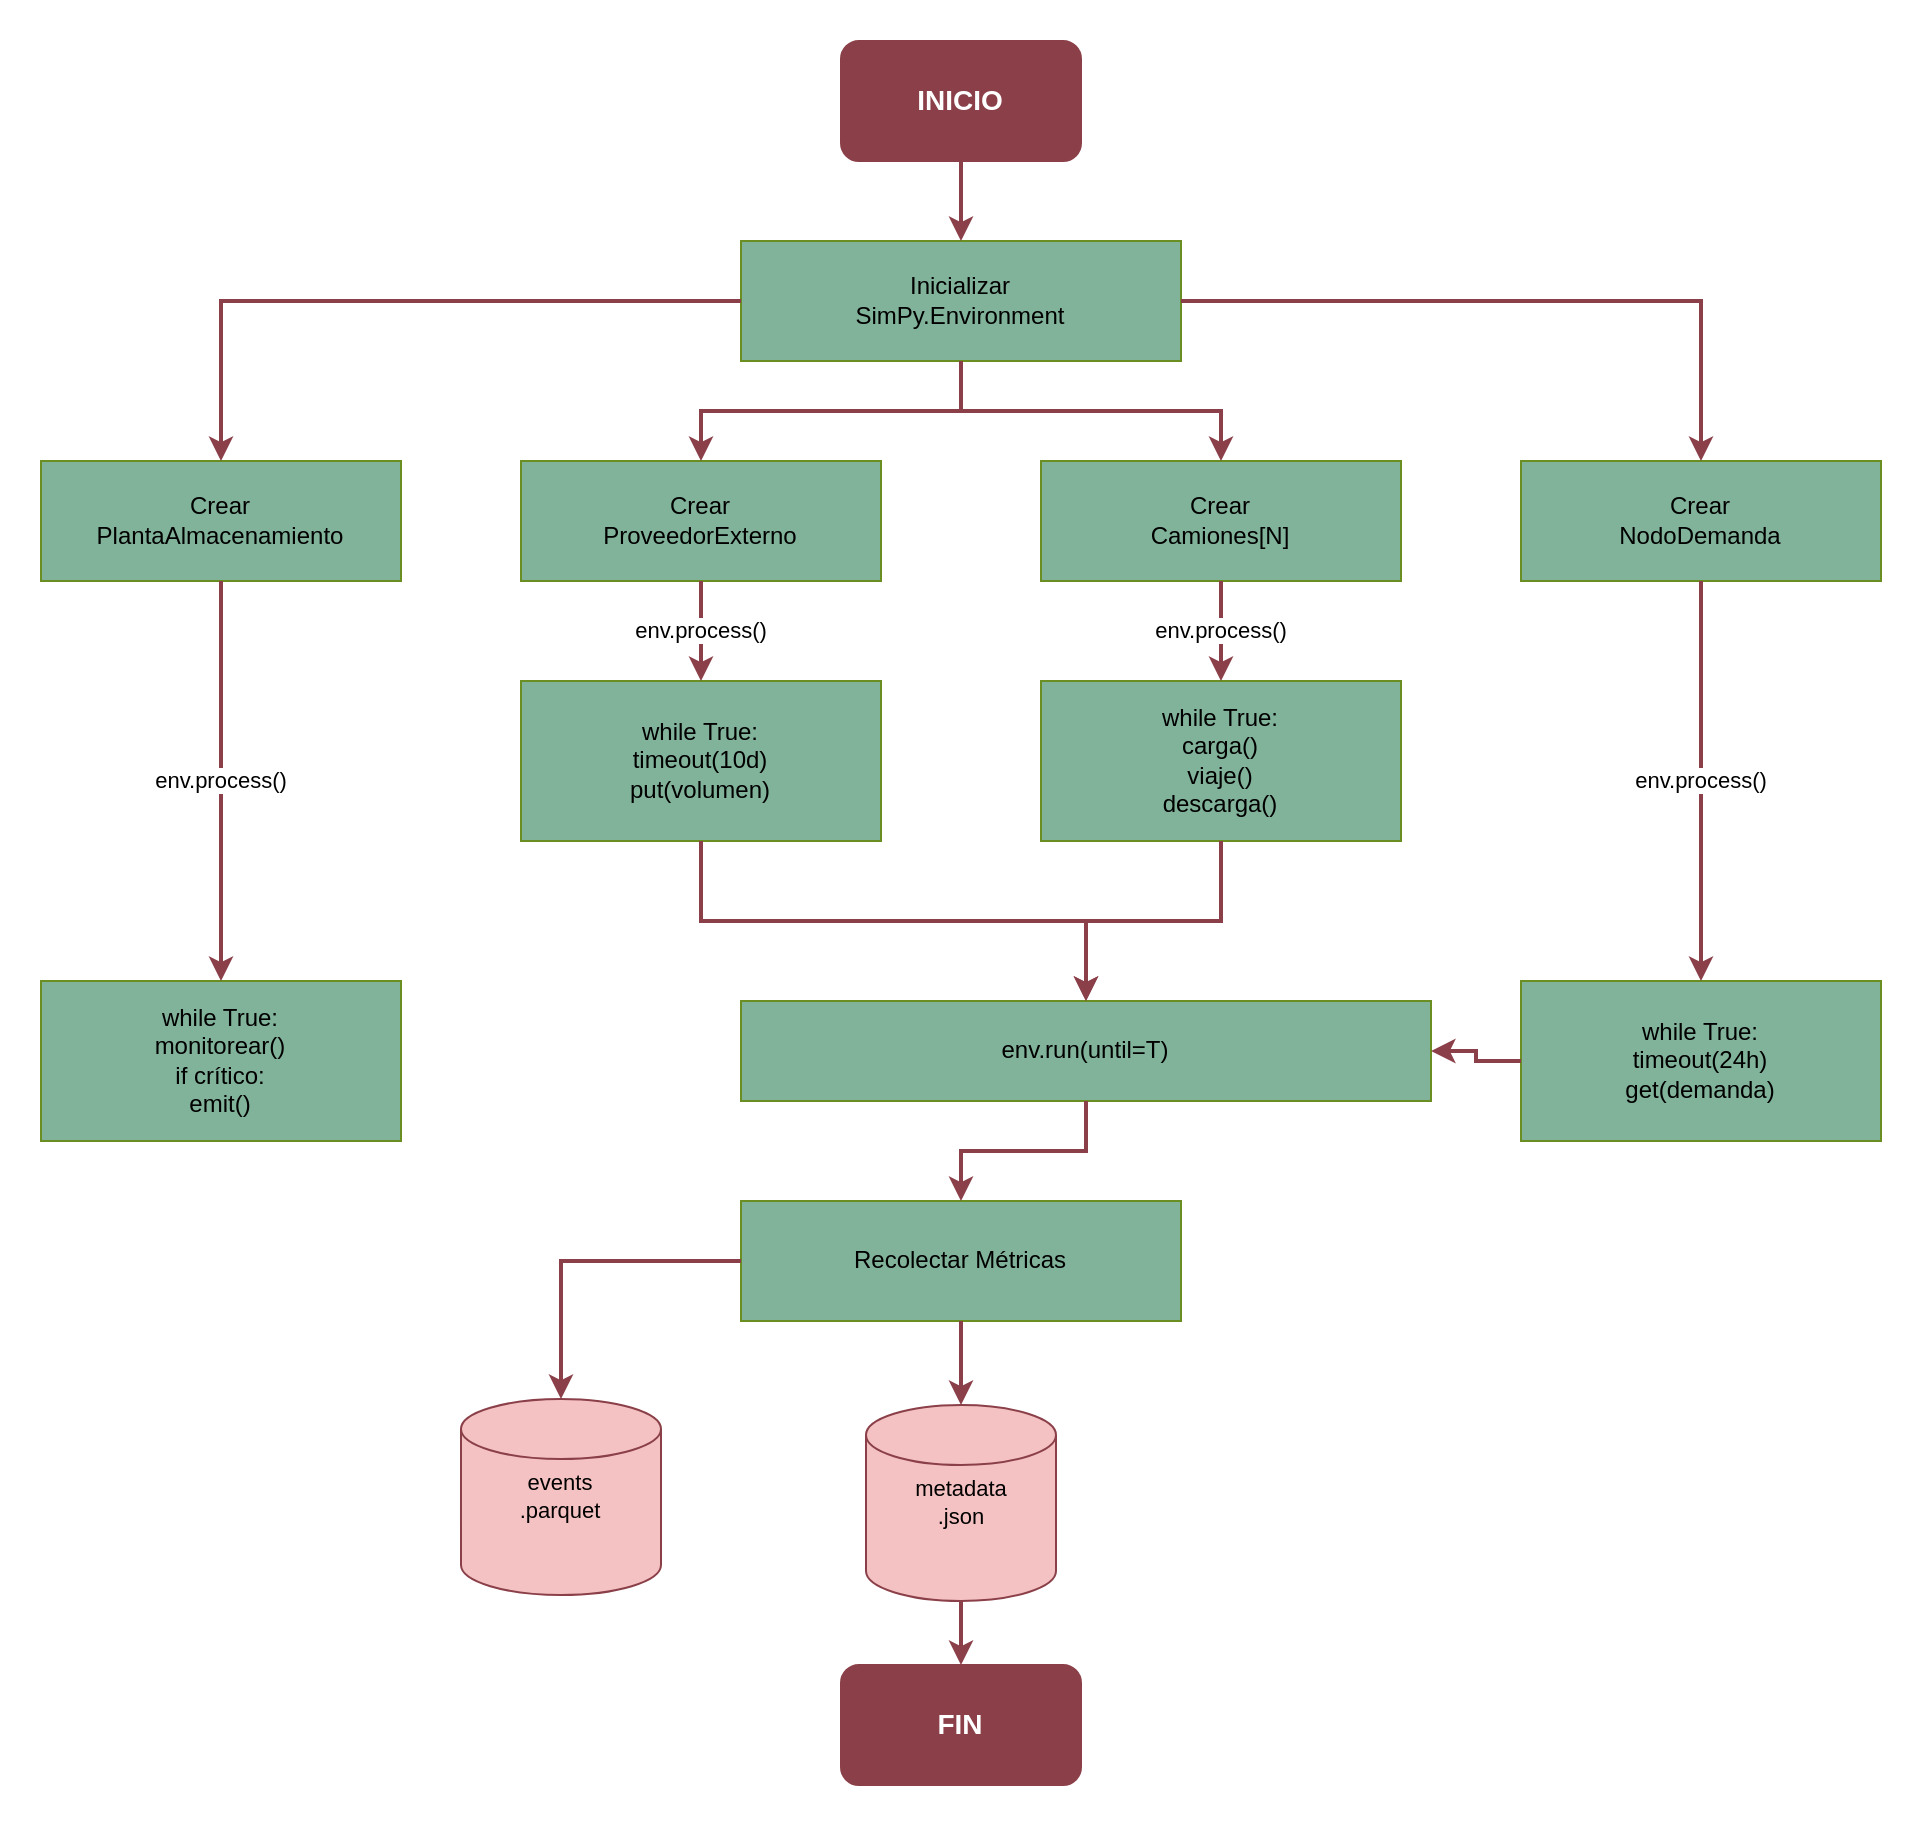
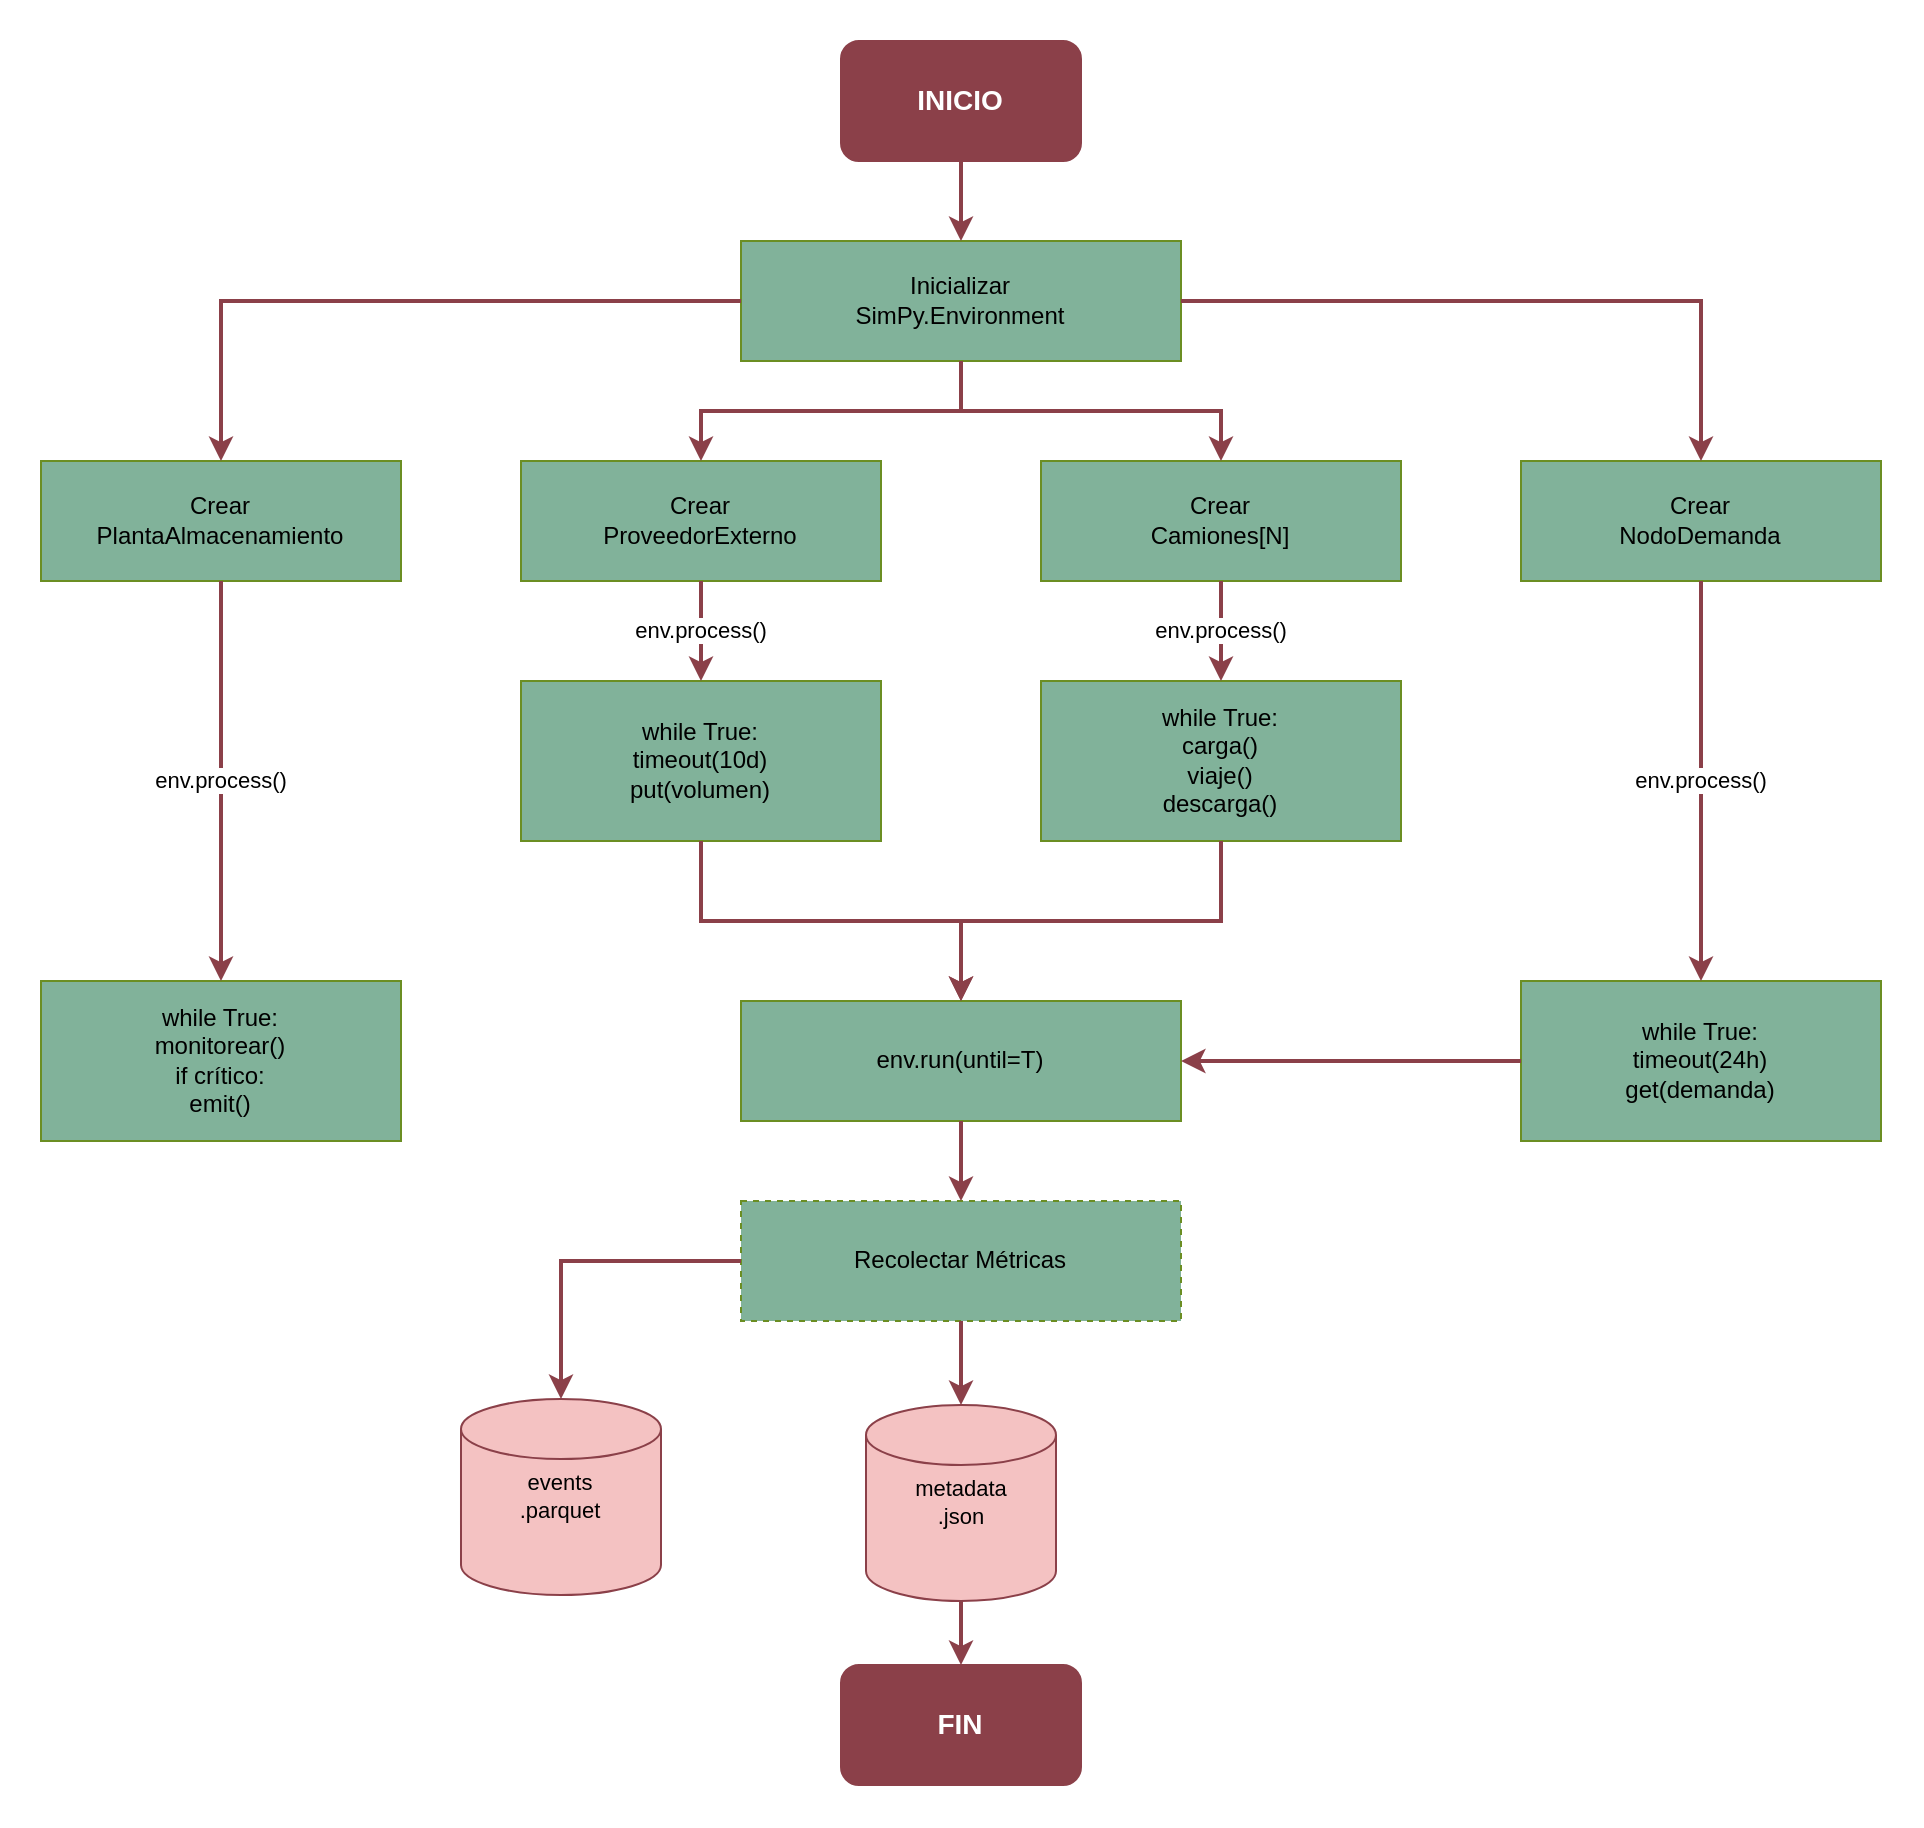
  <mxCell id="0" />
  <mxCell id="1" parent="0" />
  <mxCell id="2" value="INICIO" style="rounded=1;whiteSpace=wrap;html=1;fillColor=#8B4049;strokeColor=#8B4049;fontColor=#ffffff;fontSize=14;fontStyle=1" parent="1" vertex="1"><mxGeometry x="420" y="20" width="120" height="60" as="geometry" /></mxCell>
  <mxCell id="3" value="Inicializar&#10;SimPy.Environment" style="whiteSpace=wrap;html=1;fillColor=#81B29A;strokeColor=#6B8E23;fontSize=12" parent="1" vertex="1"><mxGeometry x="370" y="120" width="220" height="60" as="geometry" /></mxCell>
  <mxCell id="4" value="Crear&#10;PlantaAlmacenamiento" style="whiteSpace=wrap;html=1;fillColor=#81B29A;strokeColor=#6B8E23;fontSize=12" parent="1" vertex="1"><mxGeometry x="20" y="230" width="180" height="60" as="geometry" /></mxCell>
  <mxCell id="5" value="Crear&#10;ProveedorExterno" style="whiteSpace=wrap;html=1;fillColor=#81B29A;strokeColor=#6B8E23;fontSize=12" parent="1" vertex="1"><mxGeometry x="260" y="230" width="180" height="60" as="geometry" /></mxCell>
  <mxCell id="6" value="Crear&#10;Camiones[N]" style="whiteSpace=wrap;html=1;fillColor=#81B29A;strokeColor=#6B8E23;fontSize=12" parent="1" vertex="1"><mxGeometry x="520" y="230" width="180" height="60" as="geometry" /></mxCell>
  <mxCell id="7" value="Crear&#10;NodoDemanda" style="whiteSpace=wrap;html=1;fillColor=#81B29A;strokeColor=#6B8E23;fontSize=12" parent="1" vertex="1"><mxGeometry x="760" y="230" width="180" height="60" as="geometry" /></mxCell>
  <mxCell id="8" value="while True:&#10;  monitorear()&#10;  if crítico:&#10;    emit()" style="whiteSpace=wrap;html=1;fillColor=#81B29A;strokeColor=#6B8E23;fontSize=12" parent="1" vertex="1"><mxGeometry x="20" y="490" width="180" height="80" as="geometry" /></mxCell>
  <mxCell id="9" value="while True:&#10;  timeout(10d)&#10;  put(volumen)" style="whiteSpace=wrap;html=1;fillColor=#81B29A;strokeColor=#6B8E23;fontSize=12" parent="1" vertex="1"><mxGeometry x="260" y="340" width="180" height="80" as="geometry" /></mxCell>
  <mxCell id="10" value="while True:&#10;  carga()&#10;  viaje()&#10;  descarga()" style="whiteSpace=wrap;html=1;fillColor=#81B29A;strokeColor=#6B8E23;fontSize=12" parent="1" vertex="1"><mxGeometry x="520" y="340" width="180" height="80" as="geometry" /></mxCell>
  <mxCell id="11" value="while True:&#10;  timeout(24h)&#10;  get(demanda)" style="whiteSpace=wrap;html=1;fillColor=#81B29A;strokeColor=#6B8E23;fontSize=12" parent="1" vertex="1"><mxGeometry x="760" y="490" width="180" height="80" as="geometry" /></mxCell>
- <mxCell id="12" value="env.run(until=T)" style="whiteSpace=wrap;html=1;fillColor=#81B29A;strokeColor=#6B8E23;fontSize=12" parent="1" vertex="1"><mxGeometry x="370" y="500" width="345" height="50" as="geometry" /></mxCell>
- <mxCell id="13" value="Recolectar Métricas" style="whiteSpace=wrap;html=1;fillColor=#81B29A;strokeColor=#6B8E23;fontSize=12" parent="1" vertex="1"><mxGeometry x="370" y="600" width="220" height="60" as="geometry" /></mxCell>
+ <mxCell id="12" value="env.run(until=T)" style="whiteSpace=wrap;html=1;fillColor=#81B29A;strokeColor=#6B8E23;fontSize=12" parent="1" vertex="1"><mxGeometry x="370" y="500" width="220" height="60" as="geometry" /></mxCell>
+ <mxCell id="13" value="Recolectar Métricas" style="whiteSpace=wrap;html=1;fillColor=#81B29A;strokeColor=#6B8E23;fontSize=12;dashed=1;" parent="1" vertex="1"><mxGeometry x="370" y="600" width="220" height="60" as="geometry" /></mxCell>
  <mxCell id="14" value="events&#10;.parquet" style="shape=cylinder3;whiteSpace=wrap;html=1;fillColor=#F4C2C2;strokeColor=#8B4049;fontSize=11" parent="1" vertex="1"><mxGeometry x="230" y="699" width="100" height="98" as="geometry" /></mxCell>
  <mxCell id="15" value="metadata&#10;.json" style="shape=cylinder3;whiteSpace=wrap;html=1;fillColor=#F4C2C2;strokeColor=#8B4049;fontSize=11" parent="1" vertex="1"><mxGeometry x="432.5" y="702" width="95" height="98" as="geometry" /></mxCell>
  <mxCell id="16" value="FIN" style="rounded=1;whiteSpace=wrap;html=1;fillColor=#8B4049;strokeColor=#8B4049;fontColor=#ffffff;fontSize=14;fontStyle=1" parent="1" vertex="1"><mxGeometry x="420" y="832" width="120" height="60" as="geometry" /></mxCell>
  <mxCell id="17" value="" style="edgeStyle=orthogonalEdgeStyle;rounded=0;orthogonalLoop=1;jettySize=auto;html=1;strokeColor=#8B4049;strokeWidth=2;" parent="1" source="2" target="3" edge="1"><mxGeometry relative="1" as="geometry" /></mxCell>
  <mxCell id="18" value="" style="edgeStyle=orthogonalEdgeStyle;rounded=0;orthogonalLoop=1;jettySize=auto;html=1;strokeColor=#8B4049;strokeWidth=2;" parent="1" source="3" target="4" edge="1"><mxGeometry relative="1" as="geometry" /></mxCell>
  <mxCell id="19" value="" style="edgeStyle=orthogonalEdgeStyle;rounded=0;orthogonalLoop=1;jettySize=auto;html=1;strokeColor=#8B4049;strokeWidth=2;" parent="1" source="3" target="5" edge="1"><mxGeometry relative="1" as="geometry" /></mxCell>
  <mxCell id="20" value="" style="edgeStyle=orthogonalEdgeStyle;rounded=0;orthogonalLoop=1;jettySize=auto;html=1;strokeColor=#8B4049;strokeWidth=2;" parent="1" source="3" target="6" edge="1"><mxGeometry relative="1" as="geometry" /></mxCell>
  <mxCell id="21" value="" style="edgeStyle=orthogonalEdgeStyle;rounded=0;orthogonalLoop=1;jettySize=auto;html=1;strokeColor=#8B4049;strokeWidth=2;" parent="1" source="3" target="7" edge="1"><mxGeometry relative="1" as="geometry" /></mxCell>
  <mxCell id="22" value="env.process()" style="edgeStyle=orthogonalEdgeStyle;rounded=0;orthogonalLoop=1;jettySize=auto;html=1;strokeColor=#8B4049;strokeWidth=2;" parent="1" source="4" target="8" edge="1"><mxGeometry relative="1" as="geometry" /></mxCell>
  <mxCell id="23" value="env.process()" style="edgeStyle=orthogonalEdgeStyle;rounded=0;orthogonalLoop=1;jettySize=auto;html=1;strokeColor=#8B4049;strokeWidth=2;" parent="1" source="5" target="9" edge="1"><mxGeometry relative="1" as="geometry" /></mxCell>
  <mxCell id="24" value="env.process()" style="edgeStyle=orthogonalEdgeStyle;rounded=0;orthogonalLoop=1;jettySize=auto;html=1;strokeColor=#8B4049;strokeWidth=2;" parent="1" source="6" target="10" edge="1"><mxGeometry relative="1" as="geometry" /></mxCell>
  <mxCell id="25" value="env.process()" style="edgeStyle=orthogonalEdgeStyle;rounded=0;orthogonalLoop=1;jettySize=auto;html=1;strokeColor=#8B4049;strokeWidth=2;" parent="1" source="7" target="11" edge="1"><mxGeometry relative="1" as="geometry" /></mxCell>
  <mxCell id="26" value="" style="edgeStyle=orthogonalEdgeStyle;rounded=0;orthogonalLoop=1;jettySize=auto;html=1;strokeColor=#8B4049;strokeWidth=2;" parent="1" source="9" target="12" edge="1"><mxGeometry relative="1" as="geometry" /></mxCell>
  <mxCell id="27" value="" style="edgeStyle=orthogonalEdgeStyle;rounded=0;orthogonalLoop=1;jettySize=auto;html=1;strokeColor=#8B4049;strokeWidth=2;" parent="1" source="10" target="12" edge="1"><mxGeometry relative="1" as="geometry" /></mxCell>
  <mxCell id="28" value="" style="edgeStyle=orthogonalEdgeStyle;rounded=0;orthogonalLoop=1;jettySize=auto;html=1;strokeColor=#8B4049;strokeWidth=2;" parent="1" source="11" target="12" edge="1"><mxGeometry relative="1" as="geometry" /></mxCell>
  <mxCell id="29" value="" style="edgeStyle=orthogonalEdgeStyle;rounded=0;orthogonalLoop=1;jettySize=auto;html=1;strokeColor=#8B4049;strokeWidth=2;" parent="1" source="12" target="13" edge="1"><mxGeometry relative="1" as="geometry" /></mxCell>
  <mxCell id="30" value="" style="edgeStyle=orthogonalEdgeStyle;rounded=0;orthogonalLoop=1;jettySize=auto;html=1;strokeColor=#8B4049;strokeWidth=2;" parent="1" source="13" target="14" edge="1"><mxGeometry relative="1" as="geometry" /></mxCell>
  <mxCell id="31" value="" style="edgeStyle=orthogonalEdgeStyle;rounded=0;orthogonalLoop=1;jettySize=auto;html=1;strokeColor=#8B4049;strokeWidth=2;" parent="1" source="13" target="15" edge="1"><mxGeometry relative="1" as="geometry" /></mxCell>
  <mxCell id="32" value="" style="edgeStyle=orthogonalEdgeStyle;rounded=0;orthogonalLoop=1;jettySize=auto;html=1;strokeColor=#8B4049;strokeWidth=2;" parent="1" source="15" target="16" edge="1"><mxGeometry relative="1" as="geometry" /></mxCell>
